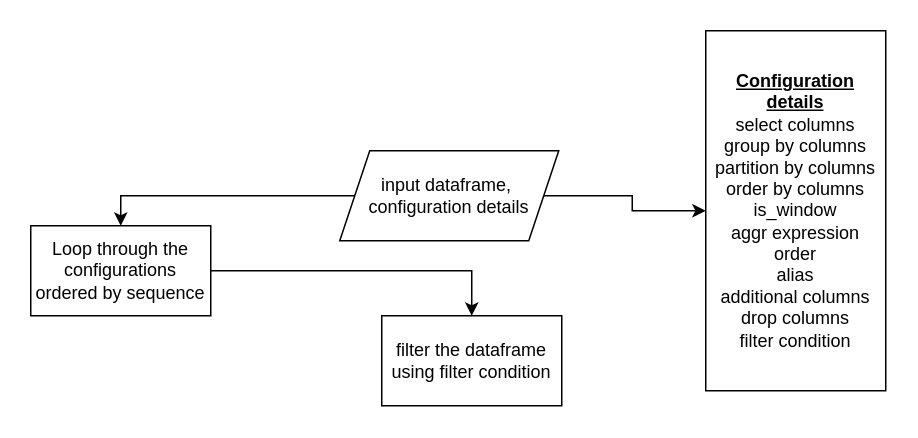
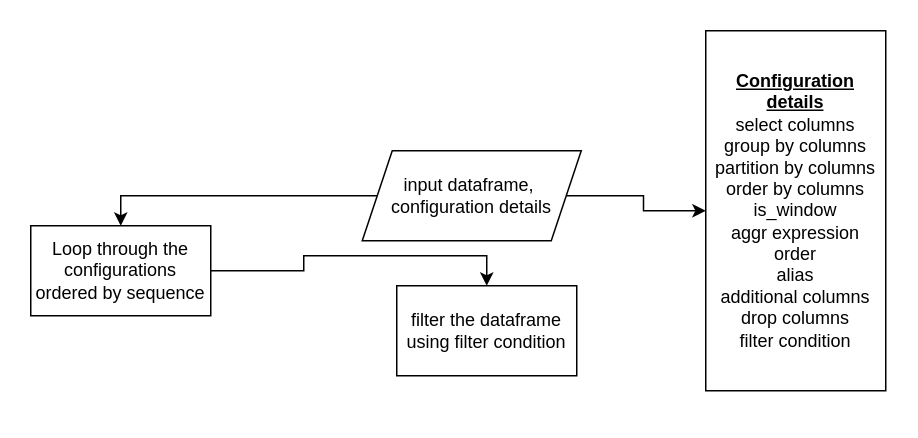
  <mxCell id="0" />
  <mxCell id="1" parent="0" />
  <mxCell id="2" style="edgeStyle=orthogonalEdgeStyle;rounded=0;orthogonalLoop=1;jettySize=auto;html=1;entryX=0;entryY=0.5;entryDx=0;entryDy=0;" edge="1" parent="1" source="4" target="5"><mxGeometry relative="1" as="geometry" /></mxCell>
  <mxCell id="3" style="edgeStyle=orthogonalEdgeStyle;rounded=0;orthogonalLoop=1;jettySize=auto;html=1;entryX=0.5;entryY=0;entryDx=0;entryDy=0;" edge="1" parent="1" source="4" target="7"><mxGeometry relative="1" as="geometry" /></mxCell>
- <mxCell id="4" value="input dataframe,&amp;nbsp;&lt;br&gt;configuration details" style="shape=parallelogram;perimeter=parallelogramPerimeter;whiteSpace=wrap;html=1;fixedSize=1;" vertex="1" parent="1"><mxGeometry x="226" y="100" width="146" height="60" as="geometry" /></mxCell>
+ <mxCell id="4" value="input dataframe,&amp;nbsp;&lt;br&gt;configuration details" style="shape=parallelogram;perimeter=parallelogramPerimeter;whiteSpace=wrap;html=1;fixedSize=1;" vertex="1" parent="1"><mxGeometry x="241" y="100" width="146" height="60" as="geometry" /></mxCell>
  <mxCell id="5" value="&lt;b&gt;&lt;u&gt;Configuration details&lt;br&gt;&lt;/u&gt;&lt;/b&gt;select columns&lt;br&gt;group by columns&lt;br&gt;partition by columns&lt;br&gt;order by columns&lt;br&gt;is_window&lt;br&gt;aggr expression&lt;br&gt;order&lt;br&gt;alias&lt;br&gt;additional columns&lt;br&gt;drop columns&lt;br&gt;filter condition" style="whiteSpace=wrap;html=1;" vertex="1" parent="1"><mxGeometry x="470" y="20" width="120" height="240" as="geometry" /></mxCell>
  <mxCell id="6" style="edgeStyle=orthogonalEdgeStyle;rounded=0;orthogonalLoop=1;jettySize=auto;html=1;entryX=0.5;entryY=0;entryDx=0;entryDy=0;" edge="1" parent="1" source="7" target="8"><mxGeometry relative="1" as="geometry" /></mxCell>
  <mxCell id="7" value="Loop through the configurations ordered by sequence" style="whiteSpace=wrap;html=1;" vertex="1" parent="1"><mxGeometry x="20" y="150" width="120" height="60" as="geometry" /></mxCell>
- <mxCell id="8" value="filter the dataframe using filter condition" style="whiteSpace=wrap;html=1;" vertex="1" parent="1"><mxGeometry x="254" y="210" width="120" height="60" as="geometry" /></mxCell>
+ <mxCell id="8" value="filter the dataframe using filter condition" style="whiteSpace=wrap;html=1;" vertex="1" parent="1"><mxGeometry x="264" y="190" width="120" height="60" as="geometry" /></mxCell>
